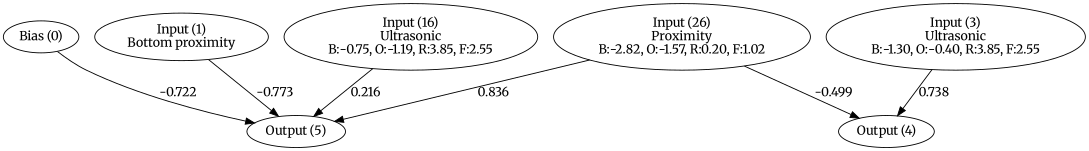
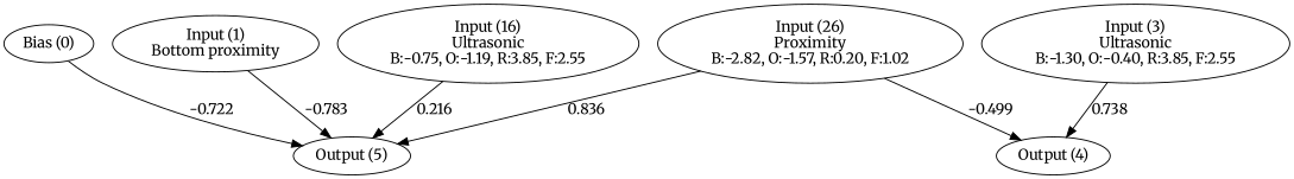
  digraph {
    fontname=Merriweather
    node [fontname=Merriweather]
    edge [fontname=Merriweather]
    n1 [label="Bias (0)"]
    n2 [label="Input (1)\nBottom proximity"]
    n3 [label="Input (3)\nUltrasonic\nB:-1.30, O:-0.40, R:3.85, F:2.55"]
    n4 [label="Input (16)\nUltrasonic\nB:-0.75, O:-1.19, R:3.85, F:2.55"]
    n5 [label="Input (26)\nProximity\nB:-2.82, O:-1.57, R:0.20, F:1.02"]
    n6 [label="Output (4)"]
    n7 [label="Output (5)"]
    subgraph sub_1 {
      rank=same
      n1
      n2
      n3
      n4
      n5
    }
    subgraph sub_2 {
      rank=same
      n6
      n7
    }
    n1 -> n7 [label=-0.722]
-   n2 -> n7 [label=-0.773]
+   n2 -> n7 [label=-0.783]
    n3 -> n6 [label=0.738]
    n4 -> n7 [label=0.216]
    n5 -> n6 [label=-0.499]
    n5 -> n7 [label=0.836]
  }
